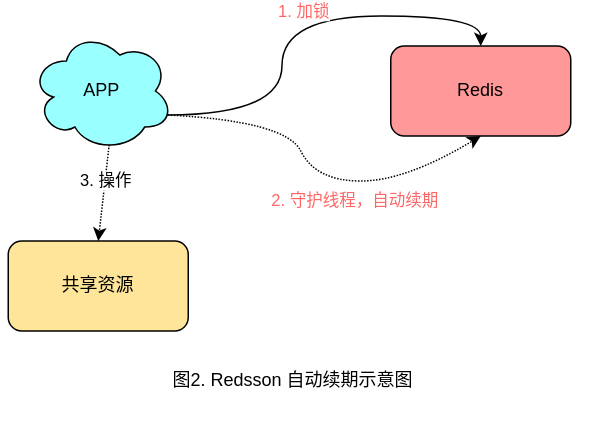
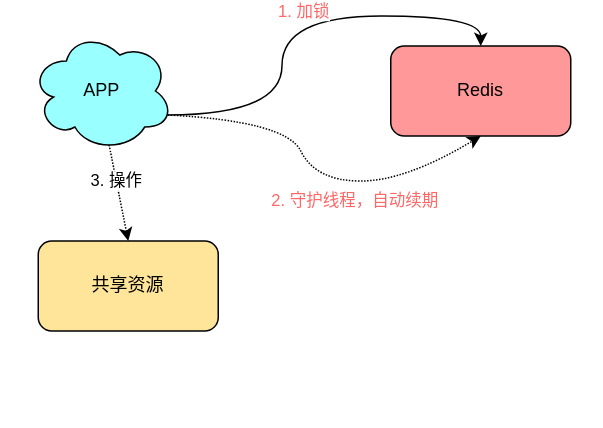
  <mxCell id="0" />
  <mxCell id="1" parent="0" />
  <mxCell id="2" value="APP" style="ellipse;shape=cloud;whiteSpace=wrap;html=1;fillStyle=auto;fillColor=#99FFFF;" vertex="1" parent="1"><mxGeometry x="20" y="20" width="95" height="80" as="geometry" /></mxCell>
- <mxCell id="3" value="共享资源" style="rounded=1;whiteSpace=wrap;html=1;fillColor=#FFE599;" vertex="1" parent="1"><mxGeometry x="5" y="160" width="120" height="60" as="geometry" /></mxCell>
+ <mxCell id="3" value="共享资源" style="rounded=1;whiteSpace=wrap;html=1;fillColor=#FFE599;" vertex="1" parent="1"><mxGeometry x="25" y="160" width="120" height="60" as="geometry" /></mxCell>
  <mxCell id="4" value="Redis" style="rounded=1;whiteSpace=wrap;html=1;fillColor=#FF9999;" vertex="1" parent="1"><mxGeometry x="260" y="30" width="120" height="60" as="geometry" /></mxCell>
  <mxCell id="5" value="" style="endArrow=classic;html=1;rounded=0;exitX=0.96;exitY=0.7;exitDx=0;exitDy=0;exitPerimeter=0;entryX=0.5;entryY=0;entryDx=0;entryDy=0;edgeStyle=orthogonalEdgeStyle;curved=1;" edge="1" parent="1" source="2" target="4"><mxGeometry width="50" height="50" relative="1" as="geometry"><mxPoint x="210" y="220" as="sourcePoint" /><mxPoint x="260" y="170" as="targetPoint" /></mxGeometry></mxCell>
  <mxCell id="6" value="&lt;font color=&quot;#ff6666&quot;&gt;1. 加锁&lt;/font&gt;" style="edgeLabel;html=1;align=center;verticalAlign=middle;resizable=0;points=[];" vertex="1" connectable="0" parent="5"><mxGeometry x="0.047" y="-8" relative="1" as="geometry"><mxPoint x="2" y="-12" as="offset" /></mxGeometry></mxCell>
  <mxCell id="7" value="" style="curved=1;endArrow=classic;html=1;rounded=0;exitX=0.96;exitY=0.7;exitDx=0;exitDy=0;exitPerimeter=0;entryX=0.5;entryY=1;entryDx=0;entryDy=0;dashed=1;dashPattern=1 1;" edge="1" parent="1" source="2" target="4"><mxGeometry width="50" height="50" relative="1" as="geometry"><mxPoint x="340" y="270" as="sourcePoint" /><mxPoint x="390" y="220" as="targetPoint" /><Array as="points"><mxPoint x="190" y="80" /><mxPoint x="210" y="120" /><mxPoint x="270" y="120" /></Array></mxGeometry></mxCell>
  <mxCell id="8" value="&lt;font color=&quot;#ff6666&quot;&gt;2. 守护线程，自动续期&lt;/font&gt;" style="edgeLabel;html=1;align=center;verticalAlign=middle;resizable=0;points=[];" vertex="1" connectable="0" parent="7"><mxGeometry x="0.006" y="7" relative="1" as="geometry"><mxPoint x="20" y="17" as="offset" /></mxGeometry></mxCell>
  <mxCell id="9" value="" style="endArrow=classic;html=1;rounded=0;dashed=1;dashPattern=1 1;curved=1;exitX=0.55;exitY=0.95;exitDx=0;exitDy=0;exitPerimeter=0;entryX=0.5;entryY=0;entryDx=0;entryDy=0;" edge="1" parent="1" source="2" target="3"><mxGeometry width="50" height="50" relative="1" as="geometry"><mxPoint x="80" y="120" as="sourcePoint" /><mxPoint x="-50" y="140" as="targetPoint" /></mxGeometry></mxCell>
  <mxCell id="10" value="3. 操作" style="edgeLabel;html=1;align=center;verticalAlign=middle;resizable=0;points=[];" vertex="1" connectable="0" parent="9"><mxGeometry x="-0.25" relative="1" as="geometry"><mxPoint as="offset" /></mxGeometry></mxCell>
- <mxCell id="11" value="&lt;font color=&quot;#000000&quot;&gt;图2. Redsson 自动续期示意图&lt;/font&gt;" style="text;html=1;strokeColor=none;fillColor=none;align=center;verticalAlign=middle;whiteSpace=wrap;rounded=0;fillStyle=auto;fontColor=#FF6666;" vertex="1" parent="1"><mxGeometry x="110" y="243" width="170" height="20" as="geometry" /></mxCell>
